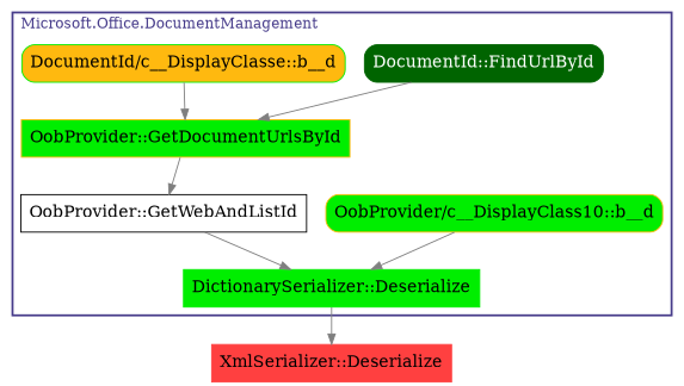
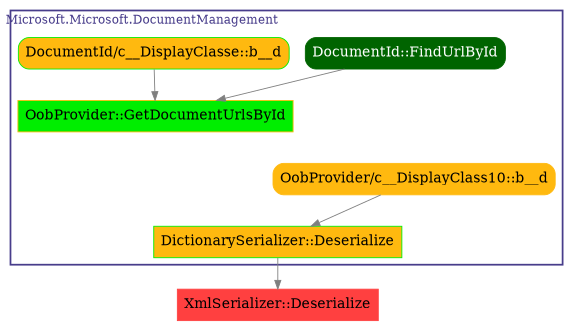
  digraph {
    node [color=green2 fillcolor=green2 fontsize=16 shape=box style=filled]
    edge [color=gray50]
-   n1 [label="DictionarySerializer::Deserialize"]
-   n2 [label="OobProvider::GetWebAndListId" color="" fillcolor="" style=""]
-   n3 [color=darkgoldenrod1 label="OobProvider/c__DisplayClass10::b__d" style="filled, rounded"]
+   n1 [fillcolor=darkgoldenrod1 label="DictionarySerializer::Deserialize"]
+   n3 [color=darkgoldenrod1 fillcolor=darkgoldenrod1 label="OobProvider/c__DisplayClass10::b__d" style="filled, rounded"]
    n4 [color=darkgoldenrod1 label="OobProvider::GetDocumentUrlsById"]
    n5 [color=darkgreen fillcolor=darkgreen fontcolor=white label="DocumentId::FindUrlById" style="filled, rounded"]
    n6 [fillcolor=darkgoldenrod1 label="DocumentId/c__DisplayClasse::b__d" style="filled, rounded"]
    n7 [color=brown1 fillcolor=brown1 label="XmlSerializer::Deserialize"]
    subgraph cluster_1 {
      color=darkslateblue
      fontcolor=darkslateblue
-     label="Microsoft.Office.DocumentManagement"
+     label="Microsoft.Microsoft.DocumentManagement"
      labeljust=l
      penwidth=2
      n1
-     n2
      n3
      n4
      n5
      n6
    }
    n1 -> n7
-   n2 -> n1
    n3 -> n1
-   n4 -> n2
    n5 -> n4
    n6 -> n4
  }
